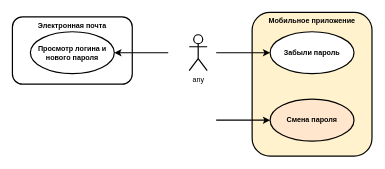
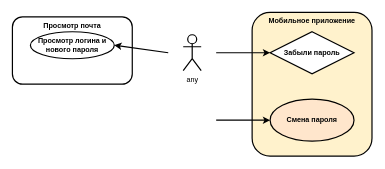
  <mxCell id="0" />
  <mxCell id="1" parent="0" />
  <mxCell id="2" value="&amp;nbsp;" style="html=1;whiteSpace=wrap;fillColor=none;strokeColor=none;" parent="1" vertex="1"><mxGeometry x="280" y="27.5" width="80" height="120" as="geometry" /></mxCell>
  <mxCell id="3" value="Мобильное приложение" style="html=1;whiteSpace=wrap;rounded=1;fontStyle=1;verticalAlign=top;strokeWidth=2;fillColor=#fff2cc;" parent="1" vertex="1"><mxGeometry x="420" y="20" width="200" height="240" as="geometry" /></mxCell>
- <mxCell id="4" value="any" style="shape=umlActor;verticalLabelPosition=bottom;verticalAlign=top;html=1;strokeWidth=2;" parent="1" vertex="1"><mxGeometry x="315" y="57.5" width="30" height="60" as="geometry" /></mxCell>
- <mxCell id="5" value="Забыли пароль" style="ellipse;whiteSpace=wrap;html=1;strokeWidth=2;fontStyle=1" parent="1" vertex="1"><mxGeometry x="450" y="52.5" width="140" height="70" as="geometry" /></mxCell>
+ <mxCell id="4" value="any" style="shape=umlActor;verticalLabelPosition=bottom;verticalAlign=top;html=1;strokeWidth=2;" parent="1" vertex="1"><mxGeometry x="305" y="57.5" width="30" height="60" as="geometry" /></mxCell>
+ <mxCell id="5" value="Забыли пароль" style="rhombus;whiteSpace=wrap;html=1;strokeWidth=2;fontStyle=1;" parent="1" vertex="1"><mxGeometry x="450" y="52.5" width="140" height="70" as="geometry" /></mxCell>
  <mxCell id="6" value="Смена пароля" style="ellipse;whiteSpace=wrap;html=1;strokeWidth=2;fontStyle=1;fillColor=#ffe6cc;" parent="1" vertex="1"><mxGeometry x="450" y="165" width="140" height="70" as="geometry" /></mxCell>
  <mxCell id="7" style="edgeStyle=orthogonalEdgeStyle;rounded=0;orthogonalLoop=1;jettySize=auto;html=1;exitX=1;exitY=0.5;exitDx=0;exitDy=0;entryX=0;entryY=0.5;entryDx=0;entryDy=0;strokeWidth=2;" parent="1" source="8" target="6" edge="1"><mxGeometry relative="1" as="geometry" /></mxCell>
  <mxCell id="8" value="&amp;nbsp;" style="html=1;whiteSpace=wrap;fillColor=none;strokeColor=none;" parent="1" vertex="1"><mxGeometry x="280" y="140" width="80" height="120" as="geometry" /></mxCell>
  <mxCell id="9" style="rounded=0;orthogonalLoop=1;jettySize=auto;html=1;exitX=1;exitY=0.5;exitDx=0;exitDy=0;entryX=0;entryY=0.5;entryDx=0;entryDy=0;strokeWidth=2;" parent="1" source="2" target="5" edge="1"><mxGeometry relative="1" as="geometry" /></mxCell>
- <mxCell id="10" value="Электронная почта" style="html=1;whiteSpace=wrap;rounded=1;fontStyle=1;verticalAlign=top;strokeWidth=2;" parent="1" vertex="1"><mxGeometry x="20" y="27.5" width="200" height="112.5" as="geometry" /></mxCell>
- <mxCell id="11" value="Просмотр логина и нового пароля" style="ellipse;whiteSpace=wrap;html=1;strokeWidth=2;fontStyle=1" parent="1" vertex="1"><mxGeometry x="50" y="52.5" width="140" height="70" as="geometry" /></mxCell>
+ <mxCell id="10" value="Просмотр почта" style="html=1;whiteSpace=wrap;rounded=1;fontStyle=1;verticalAlign=top;strokeWidth=2;" parent="1" vertex="1"><mxGeometry x="20" y="27.5" width="200" height="112.5" as="geometry" /></mxCell>
+ <mxCell id="11" value="Просмотр логина и нового пароля" style="ellipse;whiteSpace=wrap;html=1;strokeWidth=2;fontStyle=1" parent="1" vertex="1"><mxGeometry x="50" y="52.5" width="140" height="45" as="geometry" /></mxCell>
  <mxCell id="12" style="rounded=0;orthogonalLoop=1;jettySize=auto;html=1;exitX=0;exitY=0.5;exitDx=0;exitDy=0;entryX=1;entryY=0.5;entryDx=0;entryDy=0;strokeWidth=2;" parent="1" source="2" target="11" edge="1"><mxGeometry relative="1" as="geometry" /></mxCell>
